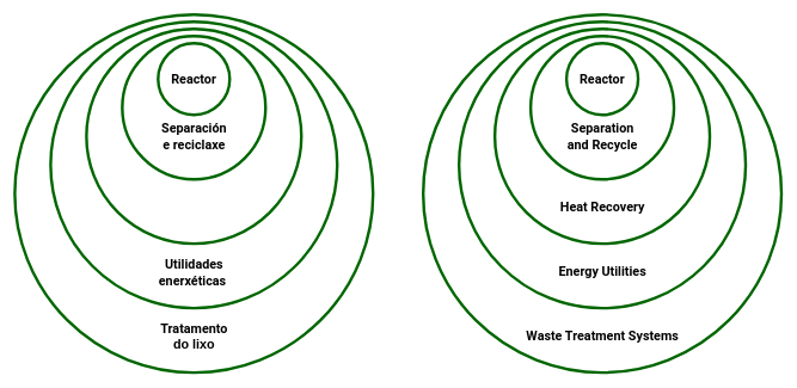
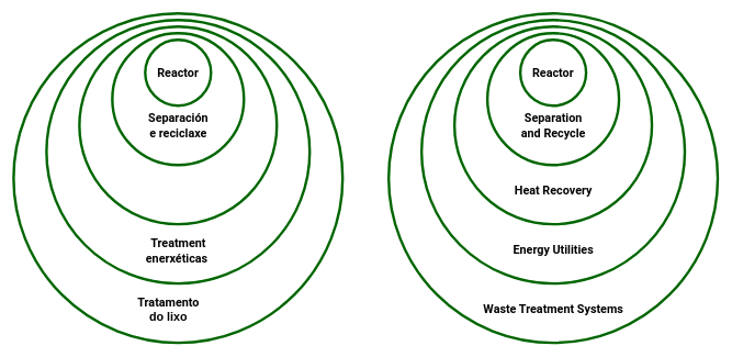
  <mxCell id="0" />
  <mxCell id="1" parent="0" />
  <mxCell id="2" value="&lt;font data-font-src=&quot;https://fonts.googleapis.com/css?family=Roboto&quot; face=&quot;Roboto&quot; style=&quot;font-size: 18px;&quot;&gt;&lt;b&gt;Reactor&lt;/b&gt;&lt;/font&gt;" style="ellipse;whiteSpace=wrap;html=1;aspect=fixed;strokeWidth=4;strokeColor=#006600;" vertex="1" parent="1"><mxGeometry x="220" y="60" width="100" height="100" as="geometry" /></mxCell>
  <mxCell id="3" value="" style="ellipse;whiteSpace=wrap;html=1;aspect=fixed;strokeWidth=4;strokeColor=#006600;fillColor=none;" vertex="1" parent="1"><mxGeometry x="170" y="50" width="200" height="200" as="geometry" /></mxCell>
  <mxCell id="4" value="&lt;font data-font-src=&quot;https://fonts.googleapis.com/css?family=Roboto&quot; face=&quot;Roboto&quot;&gt;&lt;b&gt;Separación &lt;br&gt;e reciclaxe&lt;/b&gt;&lt;/font&gt;" style="text;html=1;align=center;verticalAlign=middle;resizable=0;points=[];autosize=1;strokeColor=none;fillColor=none;fontSize=18;" vertex="1" parent="1"><mxGeometry x="215" y="160" width="110" height="60" as="geometry" /></mxCell>
  <mxCell id="5" value="" style="ellipse;whiteSpace=wrap;html=1;aspect=fixed;strokeWidth=4;strokeColor=#006600;fillColor=none;" vertex="1" parent="1"><mxGeometry x="20" y="20" width="500" height="500" as="geometry" /></mxCell>
  <mxCell id="6" value="" style="ellipse;whiteSpace=wrap;html=1;aspect=fixed;strokeWidth=4;strokeColor=#006600;fillColor=none;" vertex="1" parent="1"><mxGeometry x="120" y="40" width="300" height="300" as="geometry" /></mxCell>
  <mxCell id="7" value="" style="ellipse;whiteSpace=wrap;html=1;aspect=fixed;strokeWidth=4;strokeColor=#006600;fillColor=none;" vertex="1" parent="1"><mxGeometry x="70" y="30" width="400" height="400" as="geometry" /></mxCell>
- <mxCell id="8" value="&lt;font face=&quot;Roboto&quot;&gt;&lt;b&gt;Utilidades&lt;br&gt;enerxéticas&amp;nbsp;&lt;/b&gt;&lt;/font&gt;" style="text;html=1;align=center;verticalAlign=middle;resizable=0;points=[];autosize=1;strokeColor=none;fillColor=none;fontSize=18;" vertex="1" parent="1"><mxGeometry x="210" y="350" width="120" height="60" as="geometry" /></mxCell>
- <mxCell id="9" value="&lt;b&gt;&lt;font style=&quot;&quot; face=&quot;Roboto&quot;&gt;Tratamento&lt;br&gt;&lt;/font&gt;do lixo&lt;/b&gt;" style="text;html=1;align=center;verticalAlign=middle;resizable=0;points=[];autosize=1;strokeColor=none;fillColor=none;fontSize=18;" vertex="1" parent="1"><mxGeometry x="210" y="440" width="120" height="60" as="geometry" /></mxCell>
+ <mxCell id="8" value="&lt;font face=&quot;Roboto&quot;&gt;&lt;b&gt;Treatment&lt;br&gt;enerxéticas&amp;nbsp;&lt;/b&gt;&lt;/font&gt;" style="text;html=1;align=center;verticalAlign=middle;resizable=0;points=[];autosize=1;strokeColor=none;fillColor=none;fontSize=18;" vertex="1" parent="1"><mxGeometry x="210" y="350" width="120" height="60" as="geometry" /></mxCell>
+ <mxCell id="9" value="&lt;b&gt;&lt;font style=&quot;&quot; face=&quot;Roboto&quot;&gt;Tratamento&lt;br&gt;&lt;/font&gt;do lixo&lt;/b&gt;" style="text;html=1;align=center;verticalAlign=middle;resizable=0;points=[];autosize=1;strokeColor=none;fillColor=none;fontSize=18;" vertex="1" parent="1"><mxGeometry x="195" y="440" width="120" height="60" as="geometry" /></mxCell>
  <mxCell id="10" value="&lt;font data-font-src=&quot;https://fonts.googleapis.com/css?family=Roboto&quot; face=&quot;Roboto&quot; style=&quot;font-size: 18px;&quot;&gt;&lt;b&gt;Reactor&lt;/b&gt;&lt;/font&gt;" style="ellipse;whiteSpace=wrap;html=1;aspect=fixed;strokeWidth=4;strokeColor=#006600;" vertex="1" parent="1"><mxGeometry x="790" y="60" width="100" height="100" as="geometry" /></mxCell>
  <mxCell id="11" value="" style="ellipse;whiteSpace=wrap;html=1;aspect=fixed;strokeWidth=4;strokeColor=#006600;fillColor=none;" vertex="1" parent="1"><mxGeometry x="740" y="50" width="200" height="200" as="geometry" /></mxCell>
  <mxCell id="12" value="" style="ellipse;whiteSpace=wrap;html=1;aspect=fixed;strokeWidth=4;strokeColor=#006600;fillColor=none;" vertex="1" parent="1"><mxGeometry x="590" y="20" width="500" height="500" as="geometry" /></mxCell>
  <mxCell id="13" value="&lt;font face=&quot;Roboto&quot;&gt;&lt;b&gt;Separation &lt;br&gt;and Recycle&lt;/b&gt;&lt;/font&gt;" style="text;html=1;align=center;verticalAlign=middle;resizable=0;points=[];autosize=1;strokeColor=none;fillColor=none;fontSize=18;" vertex="1" parent="1"><mxGeometry x="780" y="160" width="120" height="60" as="geometry" /></mxCell>
  <mxCell id="14" value="" style="ellipse;whiteSpace=wrap;html=1;aspect=fixed;strokeWidth=4;strokeColor=#006600;fillColor=none;" vertex="1" parent="1"><mxGeometry x="690" y="40" width="300" height="300" as="geometry" /></mxCell>
  <mxCell id="15" value="" style="ellipse;whiteSpace=wrap;html=1;aspect=fixed;strokeWidth=4;strokeColor=#006600;fillColor=none;" vertex="1" parent="1"><mxGeometry x="640" y="30" width="400" height="400" as="geometry" /></mxCell>
  <mxCell id="16" value="&lt;font face=&quot;Roboto&quot;&gt;&lt;b&gt;Heat Recovery&lt;/b&gt;&lt;/font&gt;" style="text;html=1;align=center;verticalAlign=middle;resizable=0;points=[];autosize=1;strokeColor=none;fillColor=none;fontSize=18;" vertex="1" parent="1"><mxGeometry x="770" y="270" width="140" height="40" as="geometry" /></mxCell>
  <mxCell id="17" value="&lt;font face=&quot;Roboto&quot;&gt;&lt;b&gt;Energy Utilities&lt;/b&gt;&lt;/font&gt;" style="text;html=1;align=center;verticalAlign=middle;resizable=0;points=[];autosize=1;strokeColor=none;fillColor=none;fontSize=18;" vertex="1" parent="1"><mxGeometry x="770" y="360" width="140" height="40" as="geometry" /></mxCell>
  <mxCell id="18" value="&lt;font face=&quot;Roboto&quot;&gt;&lt;b&gt;Waste Treatment Systems&lt;/b&gt;&lt;/font&gt;" style="text;html=1;align=center;verticalAlign=middle;resizable=0;points=[];autosize=1;strokeColor=none;fillColor=none;fontSize=18;" vertex="1" parent="1"><mxGeometry x="725" y="450" width="230" height="40" as="geometry" /></mxCell>
